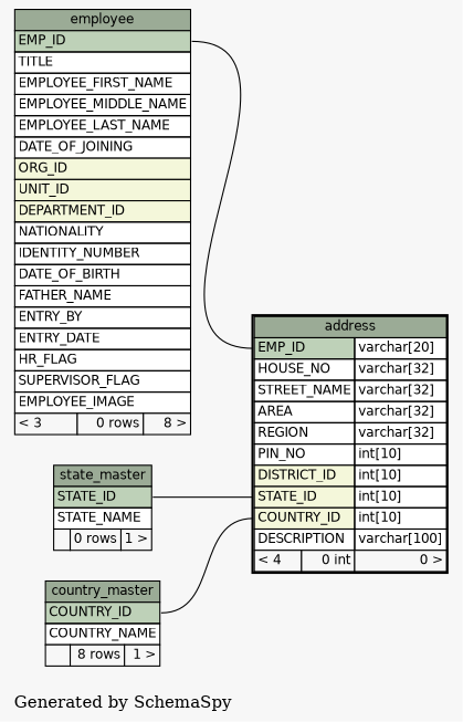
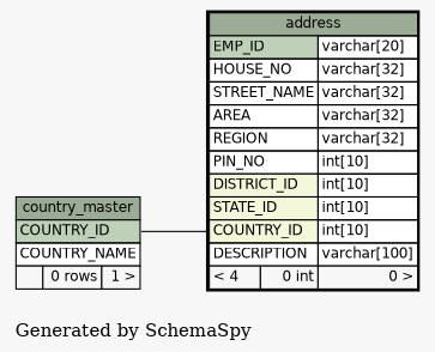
  digraph {
    bgcolor="#f7f7f7"
    label="\nGenerated by SchemaSpy"
    labeljust=l
    rankdir=RL
    node [fontname=Helvetica fontsize=11 shape=plaintext]
    edge [arrowhead=none arrowsize=0.8 arrowtail=crowodot]
    n1 [label=<     <TABLE BORDER="2" CELLBORDER="1" CELLSPACING="0" BGCOLOR="#ffffff">       <TR><TD PORT="address.heading" COLSPAN="3" BGCOLOR="#9bab96" ALIGN="CENTER">address</TD></TR>       <TR><TD PORT="EMP_ID" COLSPAN="2" BGCOLOR="#bed1b8" ALIGN="LEFT">EMP_ID</TD><TD PORT="EMP_ID.type" ALIGN="LEFT">varchar[20]</TD></TR>       <TR><TD PORT="HOUSE_NO" COLSPAN="2" ALIGN="LEFT">HOUSE_NO</TD><TD PORT="HOUSE_NO.type" ALIGN="LEFT">varchar[32]</TD></TR>       <TR><TD PORT="STREET_NAME" COLSPAN="2" ALIGN="LEFT">STREET_NAME</TD><TD PORT="STREET_NAME.type" ALIGN="LEFT">varchar[32]</TD></TR>       <TR><TD PORT="AREA" COLSPAN="2" ALIGN="LEFT">AREA</TD><TD PORT="AREA.type" ALIGN="LEFT">varchar[32]</TD></TR>       <TR><TD PORT="REGION" COLSPAN="2" ALIGN="LEFT">REGION</TD><TD PORT="REGION.type" ALIGN="LEFT">varchar[32]</TD></TR>       <TR><TD PORT="PIN_NO" COLSPAN="2" ALIGN="LEFT">PIN_NO</TD><TD PORT="PIN_NO.type" ALIGN="LEFT">int[10]</TD></TR>       <TR><TD PORT="DISTRICT_ID" COLSPAN="2" BGCOLOR="#f4f7da" ALIGN="LEFT">DISTRICT_ID</TD><TD PORT="DISTRICT_ID.type" ALIGN="LEFT">int[10]</TD></TR>       <TR><TD PORT="STATE_ID" COLSPAN="2" BGCOLOR="#f4f7da" ALIGN="LEFT">STATE_ID</TD><TD PORT="STATE_ID.type" ALIGN="LEFT">int[10]</TD></TR>       <TR><TD PORT="COUNTRY_ID" COLSPAN="2" BGCOLOR="#f4f7da" ALIGN="LEFT">COUNTRY_ID</TD><TD PORT="COUNTRY_ID.type" ALIGN="LEFT">int[10]</TD></TR>       <TR><TD PORT="DESCRIPTION" COLSPAN="2" ALIGN="LEFT">DESCRIPTION</TD><TD PORT="DESCRIPTION.type" ALIGN="LEFT">varchar[100]</TD></TR>       <TR><TD ALIGN="LEFT" BGCOLOR="#f7f7f7">&lt; 4</TD><TD ALIGN="RIGHT" BGCOLOR="#f7f7f7">0 int</TD><TD ALIGN="RIGHT" BGCOLOR="#f7f7f7">0 &gt;</TD></TR>     </TABLE>>]
-   n2 [label=<     <TABLE BORDER="0" CELLBORDER="1" CELLSPACING="0" BGCOLOR="#ffffff">       <TR><TD PORT="country_master.heading" COLSPAN="3" BGCOLOR="#9bab96" ALIGN="CENTER">country_master</TD></TR>       <TR><TD PORT="COUNTRY_ID" COLSPAN="3" BGCOLOR="#bed1b8" ALIGN="LEFT">COUNTRY_ID</TD></TR>       <TR><TD PORT="COUNTRY_NAME" COLSPAN="3" ALIGN="LEFT">COUNTRY_NAME</TD></TR>       <TR><TD ALIGN="LEFT" BGCOLOR="#f7f7f7">  </TD><TD ALIGN="RIGHT" BGCOLOR="#f7f7f7">8 rows</TD><TD ALIGN="RIGHT" BGCOLOR="#f7f7f7">1 &gt;</TD></TR>     </TABLE>>]
-   n3 [label=<     <TABLE BORDER="0" CELLBORDER="1" CELLSPACING="0" BGCOLOR="#ffffff">       <TR><TD PORT="employee.heading" COLSPAN="3" BGCOLOR="#9bab96" ALIGN="CENTER">employee</TD></TR>       <TR><TD PORT="EMP_ID" COLSPAN="3" BGCOLOR="#bed1b8" ALIGN="LEFT">EMP_ID</TD></TR>       <TR><TD PORT="TITLE" COLSPAN="3" ALIGN="LEFT">TITLE</TD></TR>       <TR><TD PORT="EMPLOYEE_FIRST_NAME" COLSPAN="3" ALIGN="LEFT">EMPLOYEE_FIRST_NAME</TD></TR>       <TR><TD PORT="EMPLOYEE_MIDDLE_NAME" COLSPAN="3" ALIGN="LEFT">EMPLOYEE_MIDDLE_NAME</TD></TR>       <TR><TD PORT="EMPLOYEE_LAST_NAME" COLSPAN="3" ALIGN="LEFT">EMPLOYEE_LAST_NAME</TD></TR>       <TR><TD PORT="DATE_OF_JOINING" COLSPAN="3" ALIGN="LEFT">DATE_OF_JOINING</TD></TR>       <TR><TD PORT="ORG_ID" COLSPAN="3" BGCOLOR="#f4f7da" ALIGN="LEFT">ORG_ID</TD></TR>       <TR><TD PORT="UNIT_ID" COLSPAN="3" BGCOLOR="#f4f7da" ALIGN="LEFT">UNIT_ID</TD></TR>       <TR><TD PORT="DEPARTMENT_ID" COLSPAN="3" BGCOLOR="#f4f7da" ALIGN="LEFT">DEPARTMENT_ID</TD></TR>       <TR><TD PORT="NATIONALITY" COLSPAN="3" ALIGN="LEFT">NATIONALITY</TD></TR>       <TR><TD PORT="IDENTITY_NUMBER" COLSPAN="3" ALIGN="LEFT">IDENTITY_NUMBER</TD></TR>       <TR><TD PORT="DATE_OF_BIRTH" COLSPAN="3" ALIGN="LEFT">DATE_OF_BIRTH</TD></TR>       <TR><TD PORT="FATHER_NAME" COLSPAN="3" ALIGN="LEFT">FATHER_NAME</TD></TR>       <TR><TD PORT="ENTRY_BY" COLSPAN="3" ALIGN="LEFT">ENTRY_BY</TD></TR>       <TR><TD PORT="ENTRY_DATE" COLSPAN="3" ALIGN="LEFT">ENTRY_DATE</TD></TR>       <TR><TD PORT="HR_FLAG" COLSPAN="3" ALIGN="LEFT">HR_FLAG</TD></TR>       <TR><TD PORT="SUPERVISOR_FLAG" COLSPAN="3" ALIGN="LEFT">SUPERVISOR_FLAG</TD></TR>       <TR><TD PORT="EMPLOYEE_IMAGE" COLSPAN="3" ALIGN="LEFT">EMPLOYEE_IMAGE</TD></TR>       <TR><TD ALIGN="LEFT" BGCOLOR="#f7f7f7">&lt; 3</TD><TD ALIGN="RIGHT" BGCOLOR="#f7f7f7">0 rows</TD><TD ALIGN="RIGHT" BGCOLOR="#f7f7f7">8 &gt;</TD></TR>     </TABLE>>]
-   n4 [label=<     <TABLE BORDER="0" CELLBORDER="1" CELLSPACING="0" BGCOLOR="#ffffff">       <TR><TD PORT="state_master.heading" COLSPAN="3" BGCOLOR="#9bab96" ALIGN="CENTER">state_master</TD></TR>       <TR><TD PORT="STATE_ID" COLSPAN="3" BGCOLOR="#bed1b8" ALIGN="LEFT">STATE_ID</TD></TR>       <TR><TD PORT="STATE_NAME" COLSPAN="3" ALIGN="LEFT">STATE_NAME</TD></TR>       <TR><TD ALIGN="LEFT" BGCOLOR="#f7f7f7">  </TD><TD ALIGN="RIGHT" BGCOLOR="#f7f7f7">0 rows</TD><TD ALIGN="RIGHT" BGCOLOR="#f7f7f7">1 &gt;</TD></TR>     </TABLE>>]
+   n2 [label=<     <TABLE BORDER="0" CELLBORDER="1" CELLSPACING="0" BGCOLOR="#ffffff">       <TR><TD PORT="country_master.heading" COLSPAN="3" BGCOLOR="#9bab96" ALIGN="CENTER">country_master</TD></TR>       <TR><TD PORT="COUNTRY_ID" COLSPAN="3" BGCOLOR="#bed1b8" ALIGN="LEFT">COUNTRY_ID</TD></TR>       <TR><TD PORT="COUNTRY_NAME" COLSPAN="3" ALIGN="LEFT">COUNTRY_NAME</TD></TR>       <TR><TD ALIGN="LEFT" BGCOLOR="#f7f7f7">  </TD><TD ALIGN="RIGHT" BGCOLOR="#f7f7f7">0 rows</TD><TD ALIGN="RIGHT" BGCOLOR="#f7f7f7">1 &gt;</TD></TR>     </TABLE>>]
    n1 -> n2 [headport="COUNTRY_ID:e" tailport="COUNTRY_ID:w"]
-   n1 -> n3 [arrowtail=tee headport="EMP_ID:e" tailport="EMP_ID:w"]
-   n1 -> n4 [headport="STATE_ID:e" tailport="STATE_ID:w"]
  }
